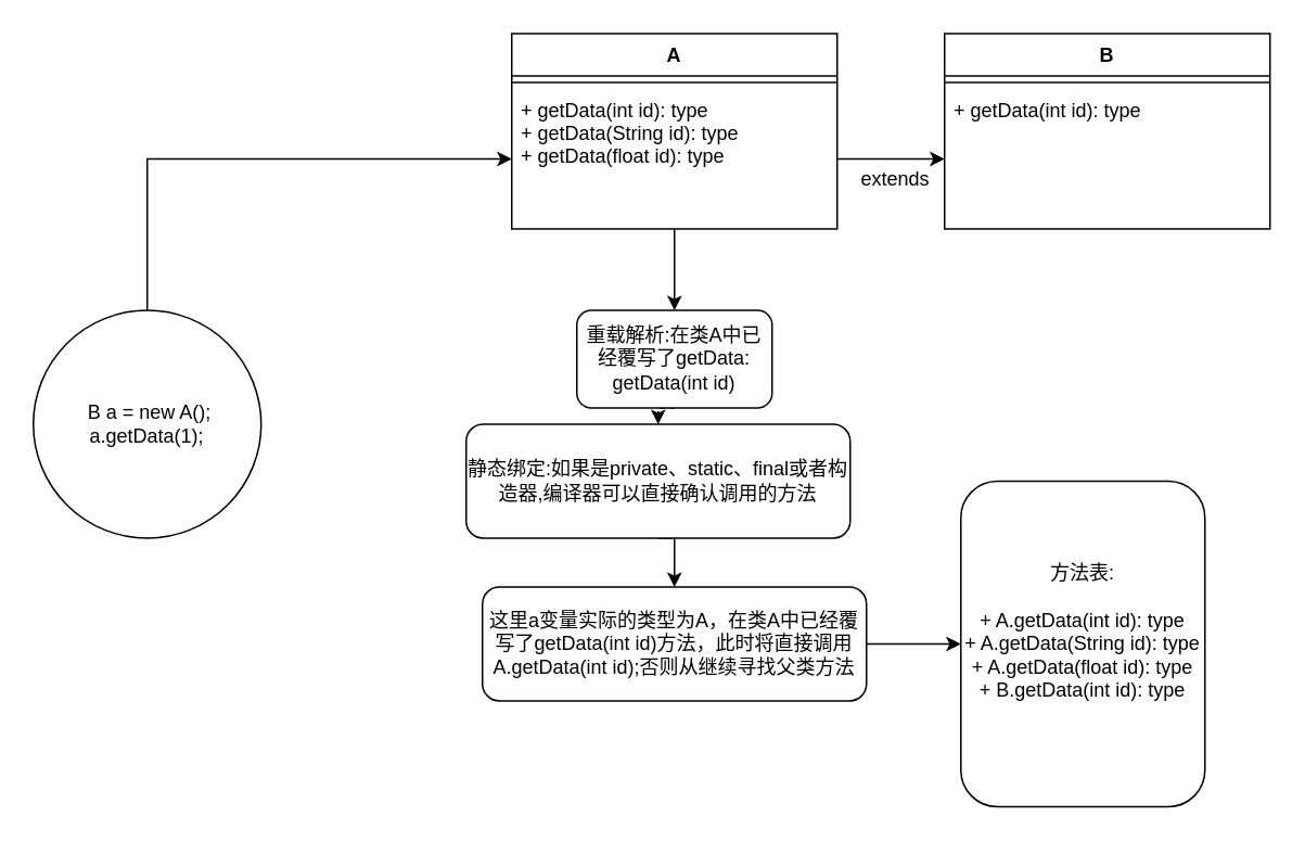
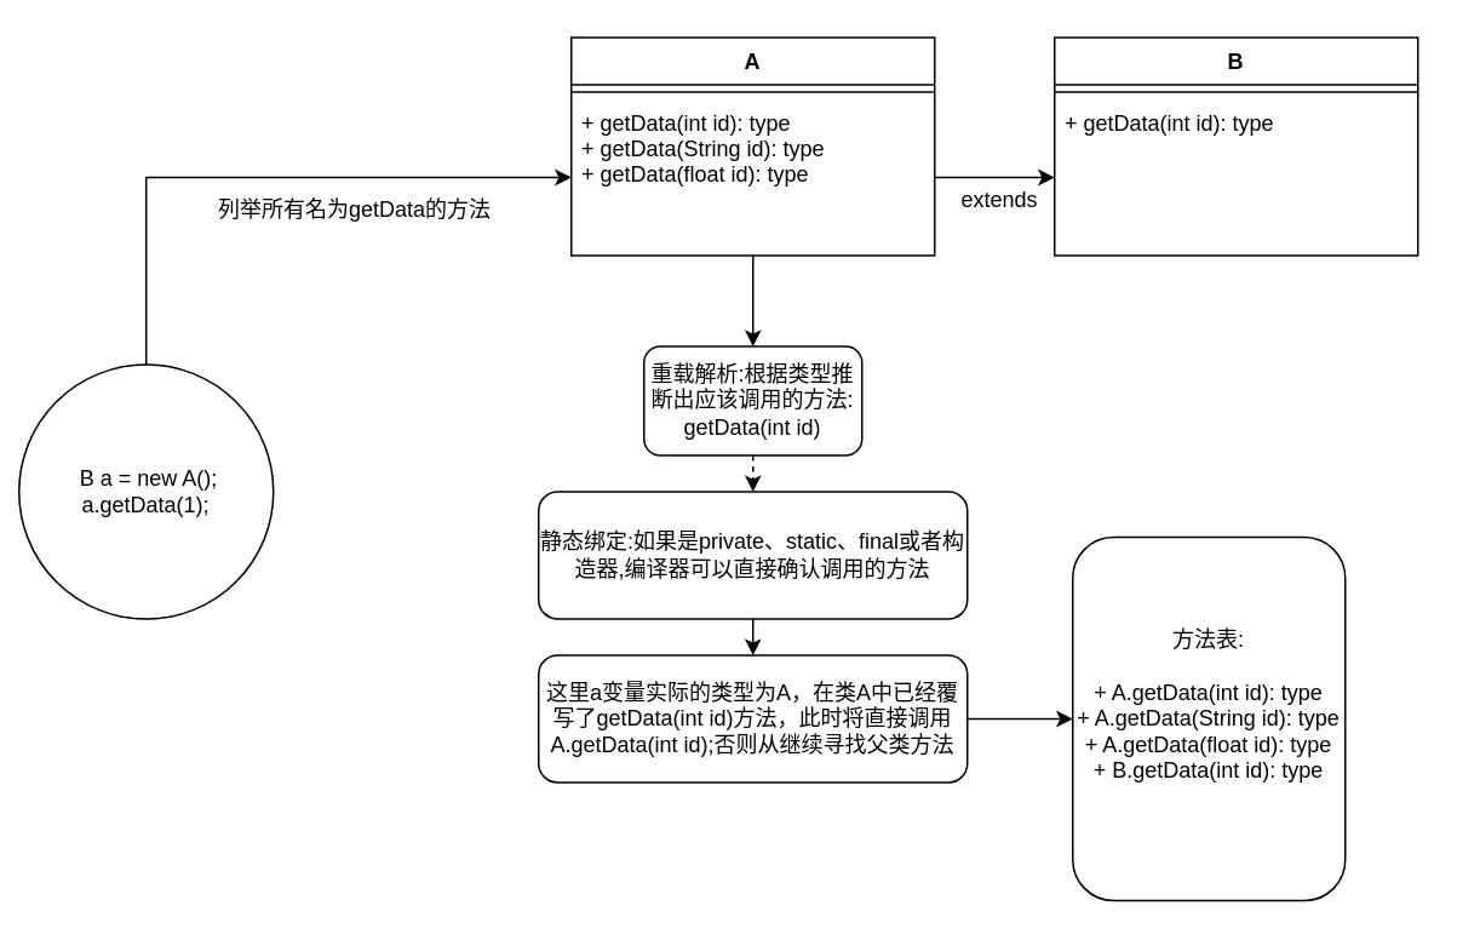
  <mxCell id="0" />
  <mxCell id="1" parent="0" />
  <mxCell id="2" style="edgeStyle=orthogonalEdgeStyle;rounded=0;orthogonalLoop=1;jettySize=auto;html=1;entryX=0.5;entryY=0;entryDx=0;entryDy=0;" parent="1" source="3" edge="1"><mxGeometry relative="1" as="geometry"><mxPoint x="414" y="190" as="targetPoint" /></mxGeometry></mxCell>
  <mxCell id="3" value="A" style="swimlane;fontStyle=1;align=center;verticalAlign=top;childLayout=stackLayout;horizontal=1;startSize=26;horizontalStack=0;resizeParent=1;resizeParentMax=0;resizeLast=0;collapsible=1;marginBottom=0;" parent="1" vertex="1"><mxGeometry x="314" y="20" width="200" height="120" as="geometry" /></mxCell>
  <mxCell id="4" value="" style="line;strokeWidth=1;fillColor=none;align=left;verticalAlign=middle;spacingTop=-1;spacingLeft=3;spacingRight=3;rotatable=0;labelPosition=right;points=[];portConstraint=eastwest;" parent="3" vertex="1"><mxGeometry y="26" width="200" height="8" as="geometry" /></mxCell>
  <mxCell id="5" value="+ getData(int id): type&#10;+ getData(String id): type&#10;+ getData(float id): type&#10;" style="text;strokeColor=none;fillColor=none;align=left;verticalAlign=top;spacingLeft=4;spacingRight=4;overflow=hidden;rotatable=0;points=[[0,0.5],[1,0.5]];portConstraint=eastwest;" parent="3" vertex="1"><mxGeometry y="34" width="200" height="86" as="geometry" /></mxCell>
  <mxCell id="6" style="edgeStyle=orthogonalEdgeStyle;rounded=0;orthogonalLoop=1;jettySize=auto;html=1;" parent="1" source="7" target="5" edge="1"><mxGeometry relative="1" as="geometry" /></mxCell>
- <mxCell id="7" value="&amp;nbsp;B a = new A();&lt;br&gt;a.getData(1);" style="ellipse;whiteSpace=wrap;html=1;aspect=fixed;" parent="1" vertex="1"><mxGeometry x="20" y="190" width="140" height="140" as="geometry" /></mxCell>
+ <mxCell id="7" value="&amp;nbsp;B a = new A();&lt;br&gt;a.getData(1);" style="ellipse;whiteSpace=wrap;html=1;aspect=fixed;" parent="1" vertex="1"><mxGeometry x="10" y="200" width="140" height="140" as="geometry" /></mxCell>
+ <mxCell id="8" value="列举所有名为getData的方法" style="text;html=1;strokeColor=none;fillColor=none;align=center;verticalAlign=middle;whiteSpace=wrap;rounded=0;" parent="1" vertex="1"><mxGeometry x="110" y="100" width="170" height="30" as="geometry" /></mxCell>
  <mxCell id="9" style="edgeStyle=orthogonalEdgeStyle;rounded=0;orthogonalLoop=1;jettySize=auto;html=1;exitX=0.5;exitY=1;exitDx=0;exitDy=0;entryX=0.5;entryY=0;entryDx=0;entryDy=0;dashed=1;" parent="1" source="10" target="12" edge="1"><mxGeometry relative="1" as="geometry" /></mxCell>
- <mxCell id="10" value="&lt;span&gt;重载解析:在类A中已经覆写了getData:&lt;/span&gt;&lt;br&gt;&lt;span&gt;getData(int id)&lt;/span&gt;" style="rounded=1;whiteSpace=wrap;html=1;" parent="1" vertex="1"><mxGeometry x="354" y="190" width="120" height="60" as="geometry" /></mxCell>
+ <mxCell id="10" value="&lt;span&gt;重载解析:根据类型推断出应该调用的方法:&lt;/span&gt;&lt;br&gt;&lt;span&gt;getData(int id)&lt;/span&gt;" style="rounded=1;whiteSpace=wrap;html=1;" parent="1" vertex="1"><mxGeometry x="354" y="190" width="120" height="60" as="geometry" /></mxCell>
  <mxCell id="11" style="edgeStyle=orthogonalEdgeStyle;rounded=0;orthogonalLoop=1;jettySize=auto;html=1;exitX=0.5;exitY=1;exitDx=0;exitDy=0;entryX=0.5;entryY=0;entryDx=0;entryDy=0;" parent="1" source="12" target="19" edge="1"><mxGeometry relative="1" as="geometry" /></mxCell>
- <mxCell id="12" value="静态绑定:如果是private、static、final或者构造器,编译器可以直接确认调用的方法" style="rounded=1;whiteSpace=wrap;html=1;" parent="1" vertex="1"><mxGeometry x="286" y="260" width="236" height="70" as="geometry" /></mxCell>
+ <mxCell id="12" value="静态绑定:如果是private、static、final或者构造器,编译器可以直接确认调用的方法" style="rounded=1;whiteSpace=wrap;html=1;" parent="1" vertex="1"><mxGeometry x="296" y="270" width="236" height="70" as="geometry" /></mxCell>
  <mxCell id="13" value="B" style="swimlane;fontStyle=1;align=center;verticalAlign=top;childLayout=stackLayout;horizontal=1;startSize=26;horizontalStack=0;resizeParent=1;resizeParentMax=0;resizeLast=0;collapsible=1;marginBottom=0;" parent="1" vertex="1"><mxGeometry x="580" y="20" width="200" height="120" as="geometry" /></mxCell>
  <mxCell id="14" value="" style="line;strokeWidth=1;fillColor=none;align=left;verticalAlign=middle;spacingTop=-1;spacingLeft=3;spacingRight=3;rotatable=0;labelPosition=right;points=[];portConstraint=eastwest;" parent="13" vertex="1"><mxGeometry y="26" width="200" height="8" as="geometry" /></mxCell>
  <mxCell id="15" value="+ getData(int id): type&#10;" style="text;strokeColor=none;fillColor=none;align=left;verticalAlign=top;spacingLeft=4;spacingRight=4;overflow=hidden;rotatable=0;points=[[0,0.5],[1,0.5]];portConstraint=eastwest;" parent="13" vertex="1"><mxGeometry y="34" width="200" height="86" as="geometry" /></mxCell>
  <mxCell id="16" style="edgeStyle=orthogonalEdgeStyle;rounded=0;orthogonalLoop=1;jettySize=auto;html=1;exitX=1;exitY=0.5;exitDx=0;exitDy=0;" parent="1" source="5" target="15" edge="1"><mxGeometry relative="1" as="geometry" /></mxCell>
  <mxCell id="17" value="extends" style="text;html=1;strokeColor=none;fillColor=none;align=center;verticalAlign=middle;whiteSpace=wrap;rounded=0;" parent="1" vertex="1"><mxGeometry x="530" y="100" width="40" height="20" as="geometry" /></mxCell>
  <mxCell id="18" style="edgeStyle=orthogonalEdgeStyle;rounded=0;orthogonalLoop=1;jettySize=auto;html=1;exitX=1;exitY=0.5;exitDx=0;exitDy=0;entryX=0;entryY=0.5;entryDx=0;entryDy=0;" parent="1" source="19" target="20" edge="1"><mxGeometry relative="1" as="geometry" /></mxCell>
  <mxCell id="19" value="这里a变量实际的类型为A，在类A中已经覆写了getData(int id)方法，此时将直接调用&lt;br&gt;A.getData(int id);否则从继续寻找父类方法" style="rounded=1;whiteSpace=wrap;html=1;" parent="1" vertex="1"><mxGeometry x="296" y="360" width="236" height="70" as="geometry" /></mxCell>
  <mxCell id="20" value="方法表:&lt;br&gt;&lt;span style=&quot;color: rgba(0 , 0 , 0 , 0) ; font-family: monospace ; font-size: 0px&quot;&gt;%3CmxGraphModel%3E%3Croot%3E%3CmxCell%20id%3D%220%22%2F%3E%3CmxCell%20id%3D%221%22%20parent%3D%220%22%2F%3E%3CmxCell%20id%3D%222%22%20value%3D%22%E9%9D%99%E6%80%81%E7%BB%91%E5%AE%9A%3A%E5%A6%82%E6%9E%9C%E6%98%AFprivate%E3%80%81static%E3%80%81final%E6%88%96%E8%80%85%E6%9E%84%E9%80%A0%E5%99%A8%2C%E7%BC%96%E8%AF%91%E5%99%A8%E5%8F%AF%E4%BB%A5%E7%9B%B4%E6%8E%A5%E7%A1%AE%E8%AE%A4%E8%B0%83%E7%94%A8%E7%9A%84%E6%96%B9%E6%B3%95%22%20style%3D%22rounded%3D1%3BwhiteSpace%3Dwrap%3Bhtml%3D1%3B%22%20vertex%3D%221%22%20parent%3D%221%22%3E%3CmxGeometry%20x%3D%22196%22%20y%3D%22260%22%20width%3D%22236%22%20height%3D%2270%22%20as%3D%22geometry%22%2F%3E%3C%2FmxCell%3E%3C%2Froot%3E%3C%2FmxGraphModel%3E&lt;/span&gt;&lt;span style=&quot;color: rgba(0 , 0 , 0 , 0) ; font-family: monospace ; font-size: 0px&quot;&gt;%3CmxGraphModel%3E%3Croot%3E%3CmxCell%20id%3D%220%22%2F%3E%3CmxCell%20id%3D%221%22%20parent%3D%220%22%2F%3E%3CmxCell%20id%3D%222%22%20value%3D%22%E9%9D%99%E6%80%81%E7%BB%91%E5%AE%9A%3A%E5%A6%82%E6%9E%9C%E6%98%AFprivate%E3%80%81static%E3%80%81final%E6%88%96%E8%80%85%E6%9E%84%E9%80%A0%E5%99%A8%2C%E7%BC%96%E8%AF%91%E5%99%A8%E5%8F%AF%E4%BB%A5%E7%9B%B4%E6%8E%A5%E7%A1%AE%E8%AE%A4%E8%B0%83%E7%94%A8%E7%9A%84%E6%96%B9%E6%B3%95%22%20style%3D%22rounded%3D1%3BwhiteSpace%3Dwrap%3Bhtml%3D1%3B%22%20vertex%3D%221%22%20parent%3D%221%22%3E%3CmxGeometry%20x%3D%22196%22%20y%3D%22260%22%20width%3D%22236%22%20height%3D%2270%22%20as%3D%22geometry%22%2F%3E%3C%2FmxCell%3E%3C%2Froot%3E%3C%2FmxGraphModel%3E&lt;br&gt;&lt;/span&gt;+ A.getData(int id): type&lt;br style=&quot;padding: 0px ; margin: 0px&quot;&gt;+ A.getData(String id): type&lt;br style=&quot;padding: 0px ; margin: 0px&quot;&gt;+ A.getData(float id): type&lt;div style=&quot;padding: 0px ; margin: 0px&quot;&gt;+ B.getData(int id): type&lt;div style=&quot;padding: 0px ; margin: 0px&quot;&gt;&lt;br style=&quot;padding: 0px ; margin: 0px ; text-align: left&quot;&gt;&lt;/div&gt;&lt;/div&gt;" style="rounded=1;whiteSpace=wrap;html=1;" parent="1" vertex="1"><mxGeometry x="590" y="295" width="150" height="200" as="geometry" /></mxCell>
